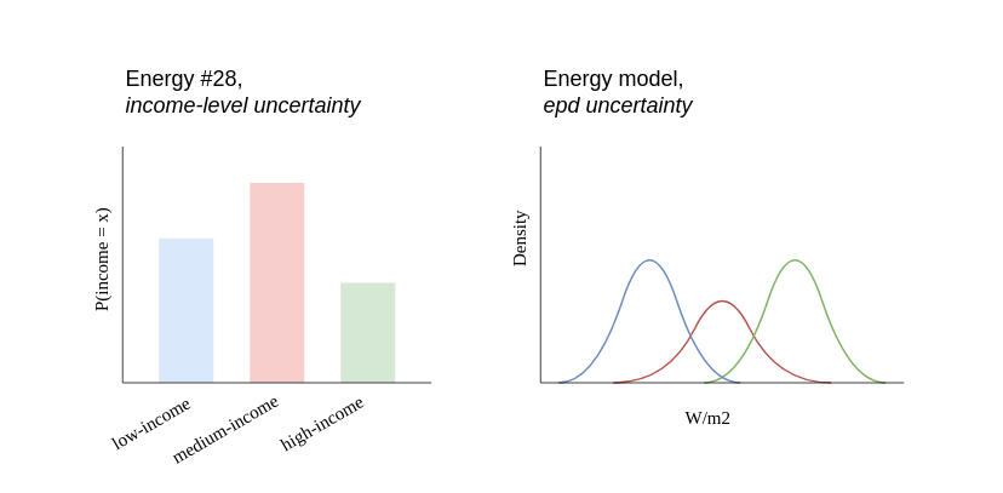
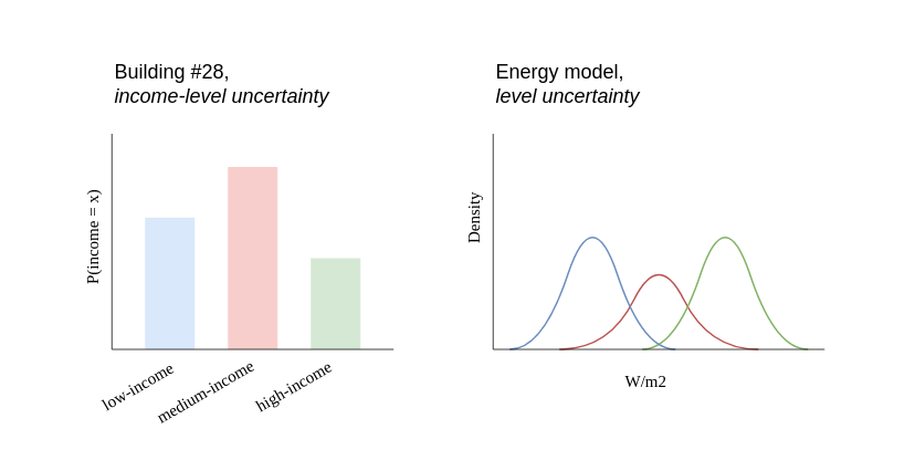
  <mxCell id="0" />
  <mxCell id="1" parent="0" />
  <mxCell id="2" value="" style="curved=1;endArrow=none;html=1;endFill=0;fillColor=#f8cecc;strokeColor=#b85450;" edge="1" parent="1"><mxGeometry width="50" height="50" relative="1" as="geometry"><mxPoint x="337" y="210" as="sourcePoint" /><mxPoint x="457" y="210" as="targetPoint" /><Array as="points"><mxPoint x="367" y="210" /><mxPoint x="397" y="150" /><mxPoint x="427" y="210" /></Array></mxGeometry></mxCell>
  <mxCell id="3" value="" style="curved=1;endArrow=none;html=1;endFill=0;fillColor=#d5e8d4;strokeColor=#82b366;" edge="1" parent="1"><mxGeometry width="50" height="50" relative="1" as="geometry"><mxPoint x="387" y="210" as="sourcePoint" /><mxPoint x="487" y="210" as="targetPoint" /><Array as="points"><mxPoint x="407" y="210" /><mxPoint x="437" y="120" /><mxPoint x="467" y="210" /></Array></mxGeometry></mxCell>
  <mxCell id="4" value="" style="curved=1;endArrow=none;html=1;endFill=0;fillColor=#dae8fc;strokeColor=#6c8ebf;" edge="1" parent="1"><mxGeometry width="50" height="50" relative="1" as="geometry"><mxPoint x="307" y="210" as="sourcePoint" /><mxPoint x="407" y="210" as="targetPoint" /><Array as="points"><mxPoint x="327" y="210" /><mxPoint x="357" y="120" /><mxPoint x="387" y="210" /></Array></mxGeometry></mxCell>
  <mxCell id="5" value="" style="rounded=0;whiteSpace=wrap;html=1;fillColor=#dae8fc;strokeColor=none;" vertex="1" parent="1"><mxGeometry x="87" y="130.556" width="30" height="79.444" as="geometry" /></mxCell>
  <mxCell id="6" value="" style="rounded=0;whiteSpace=wrap;html=1;fillColor=#f8cecc;strokeColor=none;" vertex="1" parent="1"><mxGeometry x="137" y="100" width="30" height="110.0" as="geometry" /></mxCell>
  <mxCell id="7" value="" style="rounded=0;whiteSpace=wrap;html=1;fillColor=#d5e8d4;strokeColor=none;" vertex="1" parent="1"><mxGeometry x="187" y="155" width="30" height="55.0" as="geometry" /></mxCell>
  <mxCell id="8" value="" style="edgeStyle=segmentEdgeStyle;endArrow=none;html=1;curved=0;rounded=0;endSize=8;startSize=8;strokeColor=#000000;endFill=0;strokeWidth=0.5;" edge="1" parent="1"><mxGeometry width="50" height="50" relative="1" as="geometry"><mxPoint x="237" y="210" as="sourcePoint" /><mxPoint x="67" y="80" as="targetPoint" /><Array as="points"><mxPoint x="67" y="210" /><mxPoint x="67" y="80" /></Array></mxGeometry></mxCell>
  <mxCell id="9" value="" style="edgeStyle=segmentEdgeStyle;endArrow=none;html=1;curved=0;rounded=0;endSize=8;startSize=8;strokeColor=#000000;endFill=0;strokeWidth=0.5;" edge="1" parent="1"><mxGeometry width="50" height="50" relative="1" as="geometry"><mxPoint x="497" y="210" as="sourcePoint" /><mxPoint x="297" y="80" as="targetPoint" /><Array as="points"><mxPoint x="297" y="210" /><mxPoint x="297" y="80" /></Array></mxGeometry></mxCell>
- <mxCell id="10" value="Energy #28, &lt;br&gt;&lt;i&gt;income-level uncertainty&lt;/i&gt;" style="rounded=0;whiteSpace=wrap;html=1;fillColor=none;strokeColor=none;align=left;" vertex="1" parent="1"><mxGeometry x="67" y="20" width="210" height="60" as="geometry" /></mxCell>
+ <mxCell id="10" value="Building #28, &lt;br&gt;&lt;i&gt;income-level uncertainty&lt;/i&gt;" style="rounded=0;whiteSpace=wrap;html=1;fillColor=none;strokeColor=none;align=left;" vertex="1" parent="1"><mxGeometry x="67" y="20" width="210" height="60" as="geometry" /></mxCell>
  <mxCell id="11" value="low-income" style="rounded=0;whiteSpace=wrap;html=1;fillColor=none;strokeColor=none;align=left;rotation=-30;fontSize=10;fontFamily=acumin pro light;" vertex="1" parent="1"><mxGeometry x="57" y="219" width="55" height="24" as="geometry" /></mxCell>
  <mxCell id="12" value="medium-income" style="rounded=0;whiteSpace=wrap;html=1;fillColor=none;strokeColor=none;align=left;rotation=-30;fontSize=10;fontFamily=acumin pro light;" vertex="1" parent="1"><mxGeometry x="88" y="219" width="74" height="30" as="geometry" /></mxCell>
  <mxCell id="13" value="high-income" style="rounded=0;whiteSpace=wrap;html=1;fillColor=none;strokeColor=none;align=left;rotation=-30;fontSize=10;fontFamily=acumin pro light;" vertex="1" parent="1"><mxGeometry x="149" y="219" width="59" height="24" as="geometry" /></mxCell>
- <mxCell id="14" value="Energy model,&lt;br&gt;&lt;i&gt;epd uncertainty&lt;/i&gt;" style="rounded=0;whiteSpace=wrap;html=1;fillColor=none;strokeColor=none;align=left;" vertex="1" parent="1"><mxGeometry x="297" y="20" width="233" height="60" as="geometry" /></mxCell>
+ <mxCell id="14" value="Energy model,&lt;br&gt;&lt;i&gt;level uncertainty&lt;/i&gt;" style="rounded=0;whiteSpace=wrap;html=1;fillColor=none;strokeColor=none;align=left;" vertex="1" parent="1"><mxGeometry x="297" y="20" width="233" height="60" as="geometry" /></mxCell>
  <mxCell id="15" value="P(income = x)" style="rounded=0;whiteSpace=wrap;html=1;fillColor=none;strokeColor=none;align=center;rotation=-90;fontSize=10;fontFamily=acumin pro light;" vertex="1" parent="1"><mxGeometry x="20" y="130.56" width="70" height="24" as="geometry" /></mxCell>
  <mxCell id="16" value="Density" style="rounded=0;whiteSpace=wrap;html=1;fillColor=none;strokeColor=none;align=center;rotation=-90;fontSize=10;fontFamily=acumin pro light;" vertex="1" parent="1"><mxGeometry x="221" y="119" width="128" height="24" as="geometry" /></mxCell>
  <mxCell id="17" value="W/m2" style="rounded=0;whiteSpace=wrap;html=1;fillColor=none;strokeColor=none;align=left;rotation=0;fontSize=10;fontFamily=acumin pro light;" vertex="1" parent="1"><mxGeometry x="375" y="219" width="36" height="19" as="geometry" /></mxCell>
